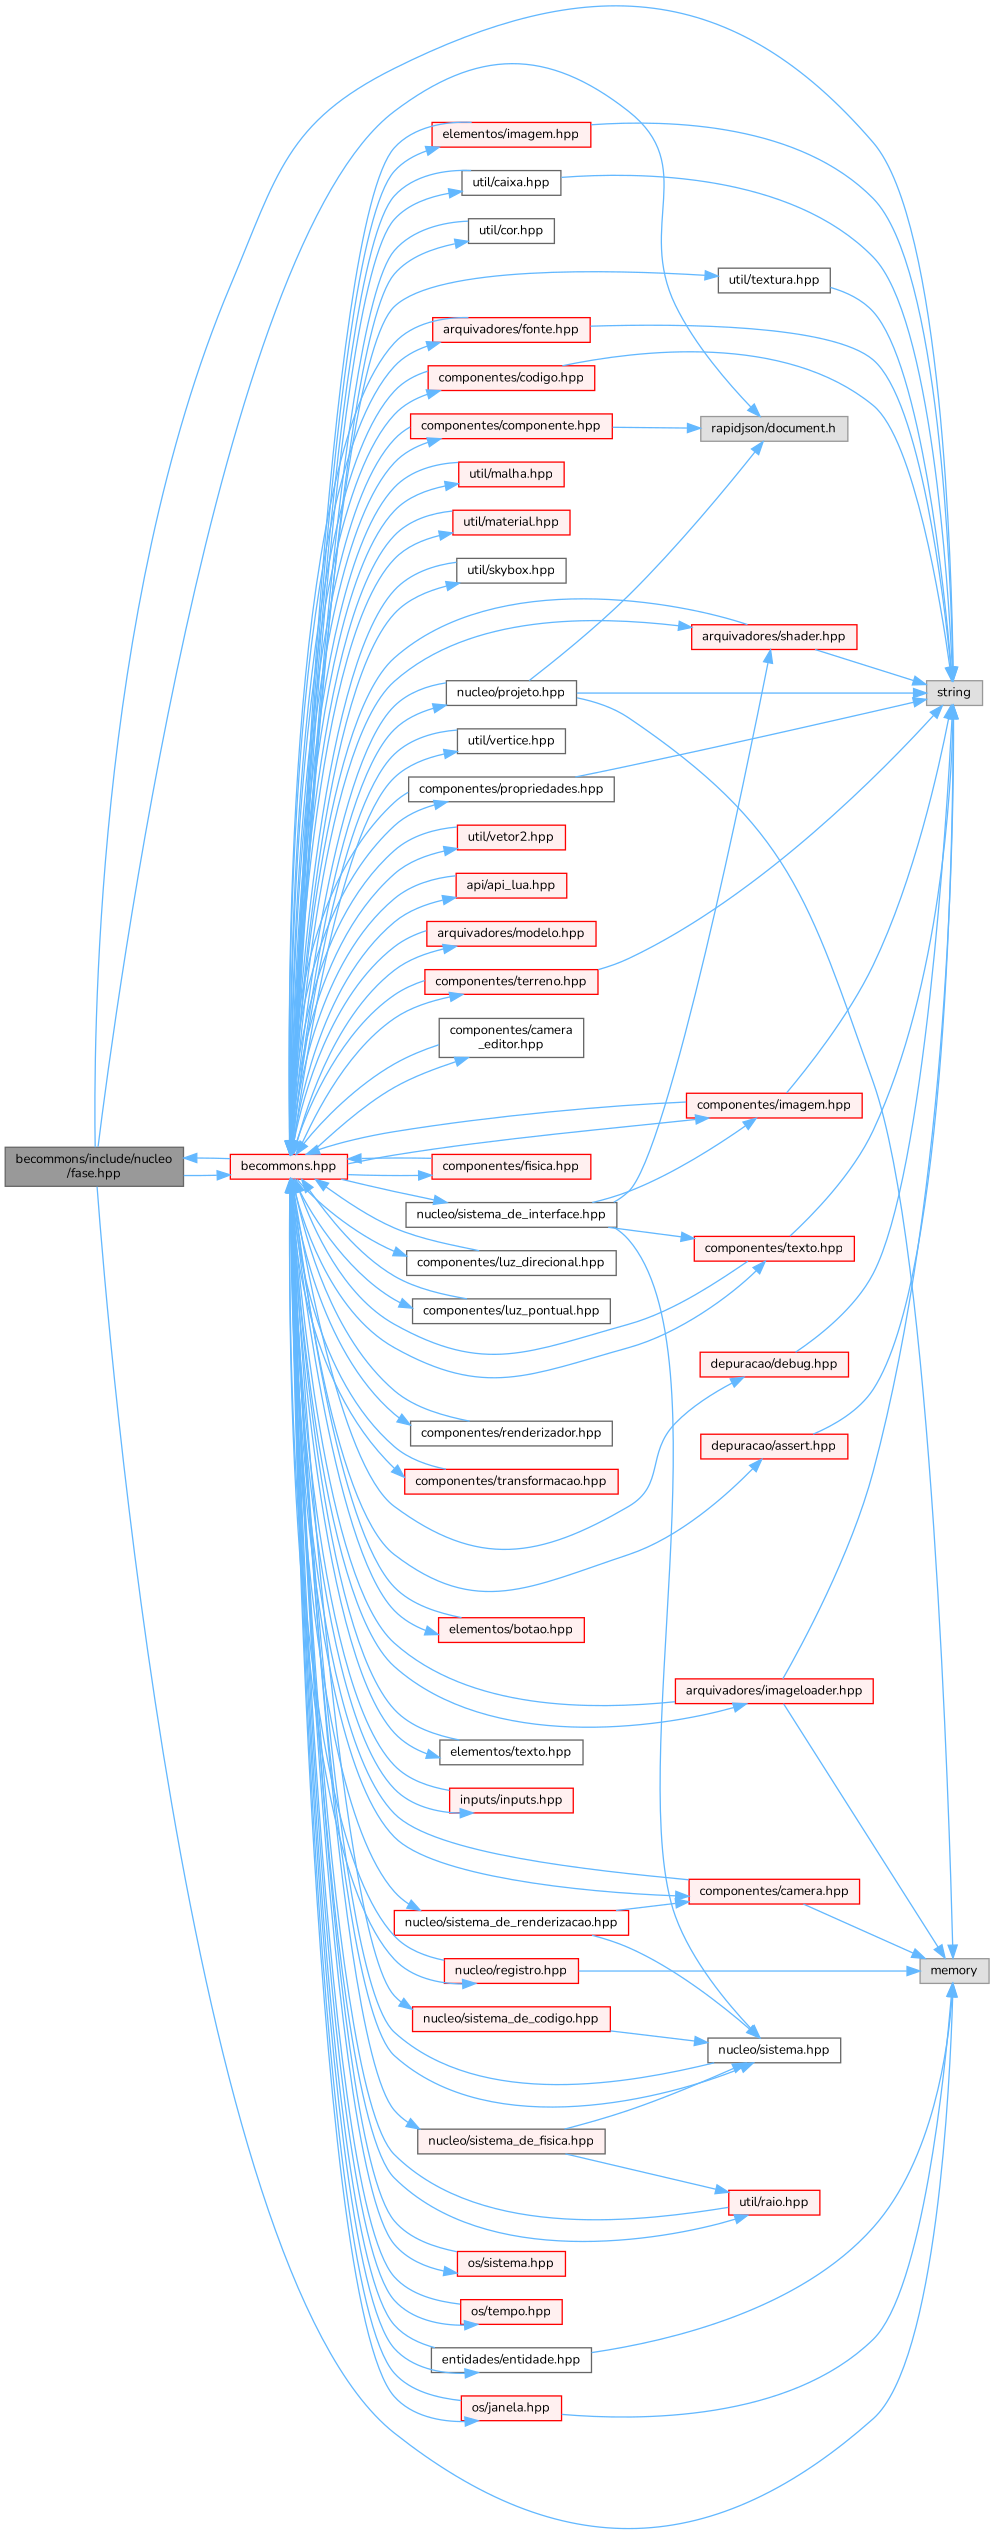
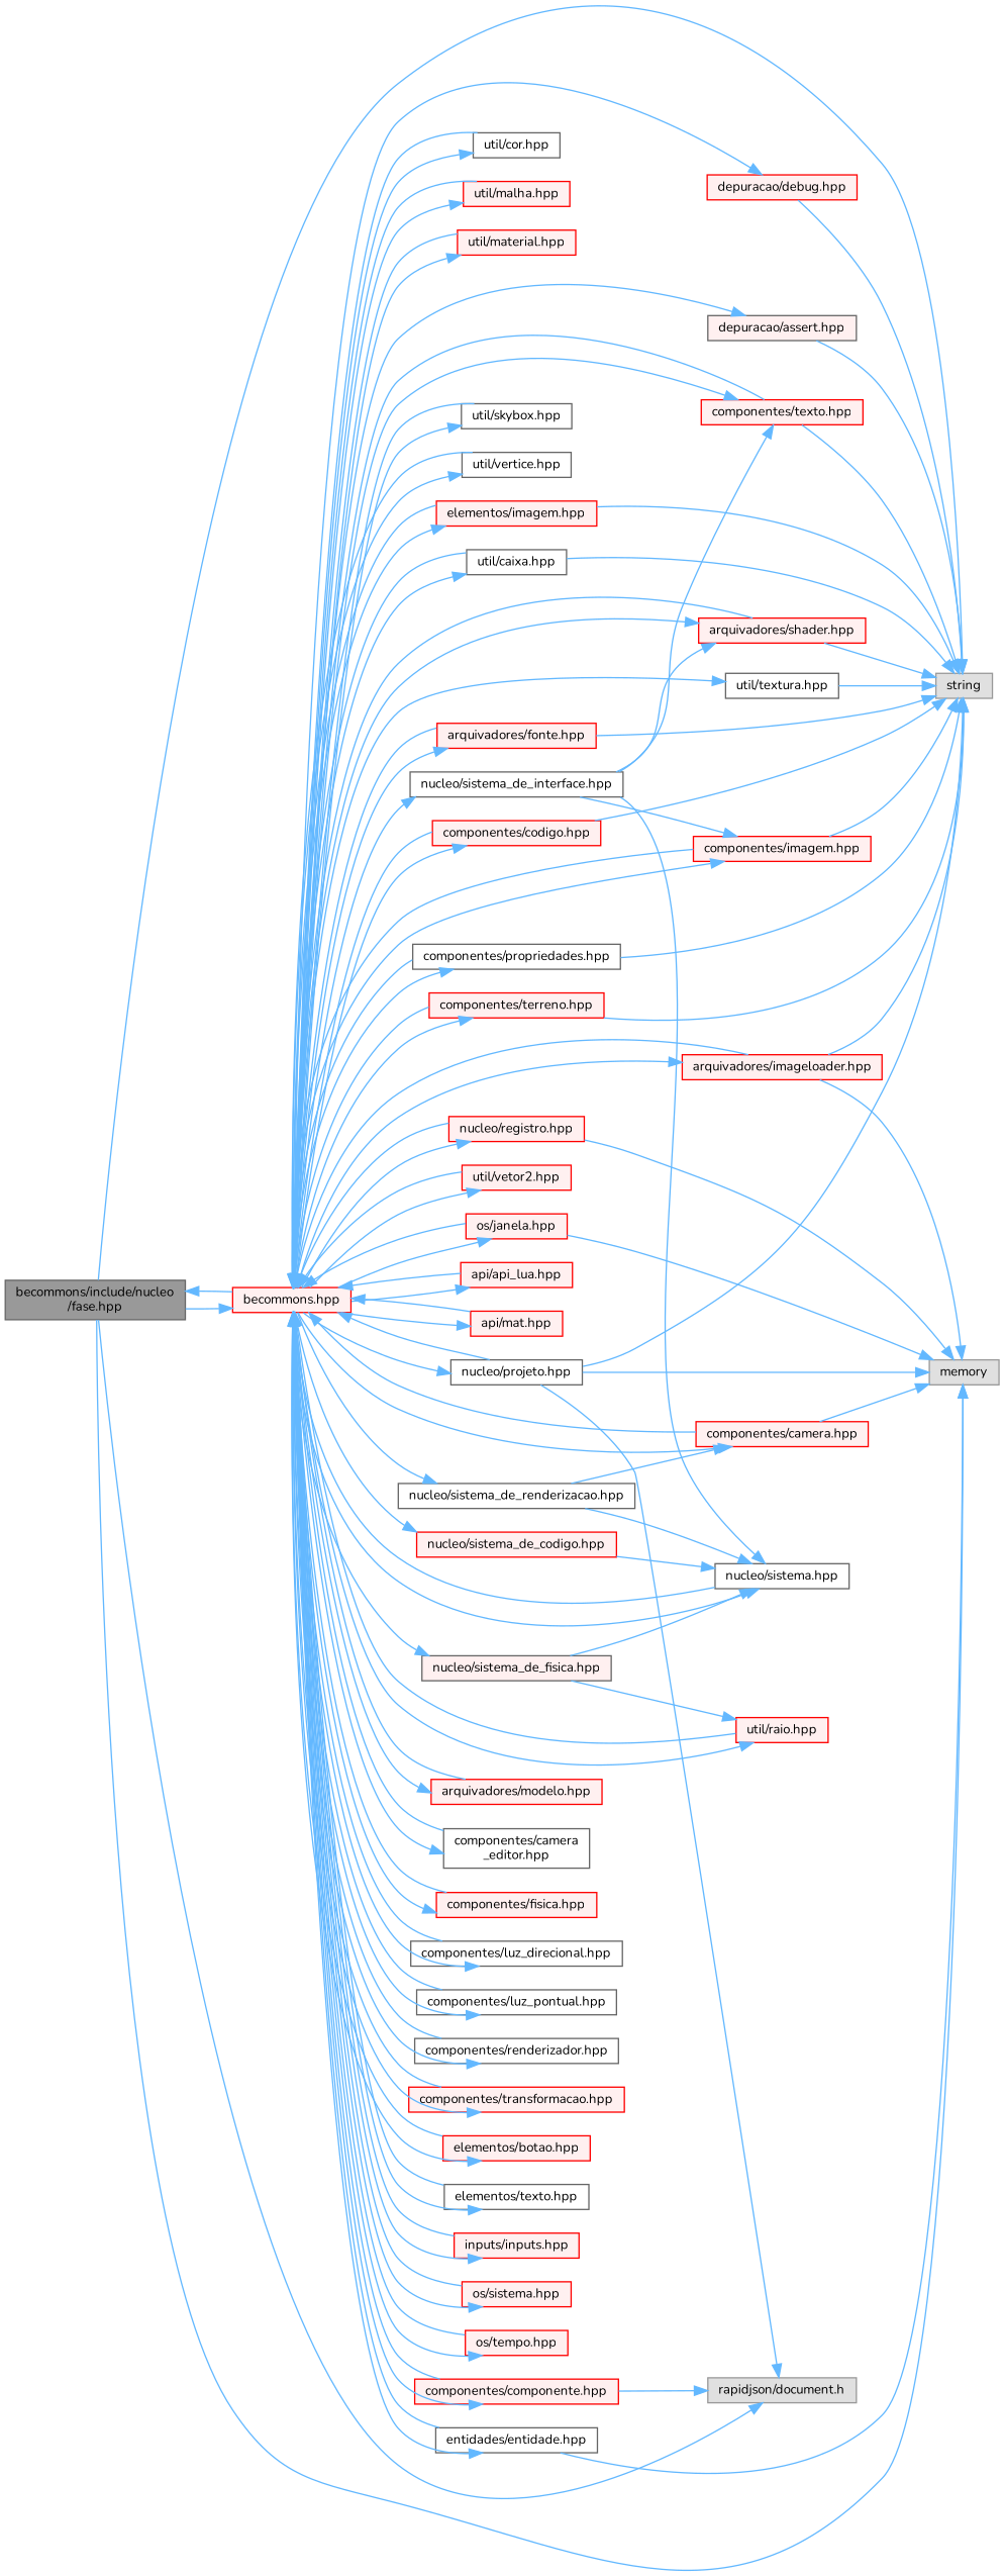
  digraph {
    fontname=Nunito
    rankdir=LR
    node [color=red fillcolor="#FFF0F0" fontname=Nunito fontsize=10 shape=box style=filled]
    edge [color=steelblue1 fontname=Nunito fontsize=10 labelfontname=Helvetica labelfontsize=10 style=solid]
    n1 [color=gray40 fillcolor=grey60 fontcolor=black height=0.2 label="becommons/include/nucleo\l/fase.hpp" width=0.4]
    n2 [color=grey60 fillcolor="#E0E0E0" height=0.2 label=string width=0.4]
    n3 [color=grey60 fillcolor="#E0E0E0" height=0.2 label=memory width=0.4]
    n4 [color=grey60 fillcolor="#E0E0E0" height=0.2 label="rapidjson/document.h" width=0.4]
    n5 [height=0.2 label="becommons.hpp" width=0.4]
    n6 [height=0.2 label="api/api_lua.hpp" width=0.4]
+   n7 [height=0.2 label="api/mat.hpp" width=0.4]
    n8 [height=0.2 label="arquivadores/fonte.hpp" width=0.4]
    n9 [height=0.2 label="arquivadores/imageloader.hpp" width=0.4]
    n10 [height=0.2 label="arquivadores/modelo.hpp" width=0.4]
    n11 [height=0.2 label="arquivadores/shader.hpp" width=0.4]
    n12 [height=0.2 label="componentes/camera.hpp" width=0.4]
    n13 [color=grey40 fillcolor=white height=0.2 label="componentes/camera\l_editor.hpp" width=0.4]
    n14 [height=0.2 label="componentes/codigo.hpp" width=0.4]
    n15 [height=0.2 label="componentes/componente.hpp" width=0.4]
    n16 [height=0.2 label="componentes/fisica.hpp" width=0.4]
    n17 [height=0.2 label="componentes/imagem.hpp" width=0.4]
    n18 [color=grey40 fillcolor=white height=0.2 label="componentes/luz_direcional.hpp" width=0.4]
    n19 [color=grey40 fillcolor=white height=0.2 label="componentes/luz_pontual.hpp" width=0.4]
    n20 [color=grey40 fillcolor=white height=0.2 label="componentes/propriedades.hpp" width=0.4]
    n21 [color=grey40 fillcolor=white height=0.2 label="componentes/renderizador.hpp" width=0.4]
    n22 [height=0.2 label="componentes/terreno.hpp" width=0.4]
    n23 [height=0.2 label="componentes/texto.hpp" width=0.4]
    n24 [height=0.2 label="componentes/transformacao.hpp" width=0.4]
    n25 [height=0.2 label="depuracao/debug.hpp" width=0.4]
-   n26 [height=0.2 label="depuracao/assert.hpp" width=0.4]
+   n26 [color=grey40 height=0.2 label="depuracao/assert.hpp" width=0.4]
    n27 [height=0.2 label="elementos/botao.hpp" width=0.4]
    n28 [height=0.2 label="elementos/imagem.hpp" width=0.4]
    n29 [color=grey40 fillcolor=white height=0.2 label="elementos/texto.hpp" width=0.4]
    n30 [color=grey40 fillcolor=white height=0.2 label="entidades/entidade.hpp" width=0.4]
    n31 [height=0.2 label="inputs/inputs.hpp" width=0.4]
    n32 [color=grey40 fillcolor=white height=0.2 label="nucleo/projeto.hpp" width=0.4]
    n33 [height=0.2 label="nucleo/registro.hpp" width=0.4]
    n34 [color=grey40 fillcolor=white height=0.2 label="nucleo/sistema.hpp" width=0.4]
    n35 [height=0.2 label="nucleo/sistema_de_codigo.hpp" width=0.4]
    n36 [color=grey40 height=0.2 label="nucleo/sistema_de_fisica.hpp" width=0.4]
    n37 [height=0.2 label="util/raio.hpp" width=0.4]
    n38 [color=grey40 fillcolor=white height=0.2 label="nucleo/sistema_de_interface.hpp" width=0.4]
-   n39 [fillcolor=white height=0.2 label="nucleo/sistema_de_renderizacao.hpp" width=0.4]
+   n39 [color=grey40 fillcolor=white height=0.2 label="nucleo/sistema_de_renderizacao.hpp" width=0.4]
    n40 [height=0.2 label="os/janela.hpp" width=0.4]
    n41 [height=0.2 label="os/sistema.hpp" width=0.4]
    n42 [height=0.2 label="os/tempo.hpp" width=0.4]
    n43 [color=grey40 fillcolor=white height=0.2 label="util/caixa.hpp" width=0.4]
    n44 [color=grey40 fillcolor=white height=0.2 label="util/cor.hpp" width=0.4]
    n45 [height=0.2 label="util/malha.hpp" width=0.4]
    n46 [height=0.2 label="util/material.hpp" width=0.4]
    n47 [color=grey40 fillcolor=white height=0.2 label="util/skybox.hpp" width=0.4]
    n48 [color=grey40 fillcolor=white height=0.2 label="util/vertice.hpp" width=0.4]
    n49 [color=grey40 fillcolor=white height=0.2 label="util/textura.hpp" width=0.4]
    n50 [height=0.2 label="util/vetor2.hpp" width=0.4]
    n1 -> n2
    n1 -> n3
    n1 -> n4
    n1 -> n5
    n5 -> n1
    n5 -> n6
+   n5 -> n7
    n5 -> n8
    n5 -> n9
    n5 -> n10
    n5 -> n11
    n5 -> n12
    n5 -> n13
    n5 -> n14
    n5 -> n15
    n5 -> n16
    n5 -> n17
    n5 -> n18
    n5 -> n19
    n5 -> n20
    n5 -> n21
    n5 -> n22
    n5 -> n23
    n5 -> n24
    n5 -> n25
    n5 -> n26
    n5 -> n27
    n5 -> n28
    n5 -> n29
    n5 -> n30
    n5 -> n31
    n5 -> n32
    n5 -> n33
    n5 -> n34
    n5 -> n35
    n5 -> n36
    n5 -> n37
    n5 -> n38
    n5 -> n39
    n5 -> n40
    n5 -> n41
    n5 -> n42
    n5 -> n43
    n5 -> n44
    n5 -> n45
    n5 -> n46
    n5 -> n47
    n5 -> n48
    n5 -> n49
    n5 -> n50
    n6 -> n5
+   n7 -> n5
    n8 -> n2
    n8 -> n5
    n9 -> n2
    n9 -> n3
    n9 -> n5
    n10 -> n5
    n11 -> n2
    n11 -> n5
    n12 -> n3
    n12 -> n5
    n13 -> n5
    n14 -> n2
    n14 -> n5
    n15 -> n4
    n15 -> n5
    n16 -> n5
    n17 -> n2
    n17 -> n5
    n18 -> n5
    n19 -> n5
    n20 -> n2
    n20 -> n5
    n21 -> n5
    n22 -> n2
    n22 -> n5
    n23 -> n2
    n23 -> n5
    n24 -> n5
    n25 -> n2
    n26 -> n2
    n27 -> n5
    n28 -> n2
    n28 -> n5
    n29 -> n5
    n30 -> n3
    n30 -> n5
    n31 -> n5
    n32 -> n2
    n32 -> n3
    n32 -> n4
    n32 -> n5
    n33 -> n3
    n33 -> n5
    n34 -> n5
    n35 -> n34
    n36 -> n34
    n36 -> n37
    n37 -> n5
    n38 -> n11
    n38 -> n17
    n38 -> n23
    n38 -> n34
    n39 -> n12
    n39 -> n34
    n40 -> n3
    n40 -> n5
    n41 -> n5
    n42 -> n5
    n43 -> n2
    n43 -> n5
    n44 -> n5
    n45 -> n5
    n46 -> n5
    n47 -> n5
    n48 -> n5
    n49 -> n2
    n50 -> n5
  }
